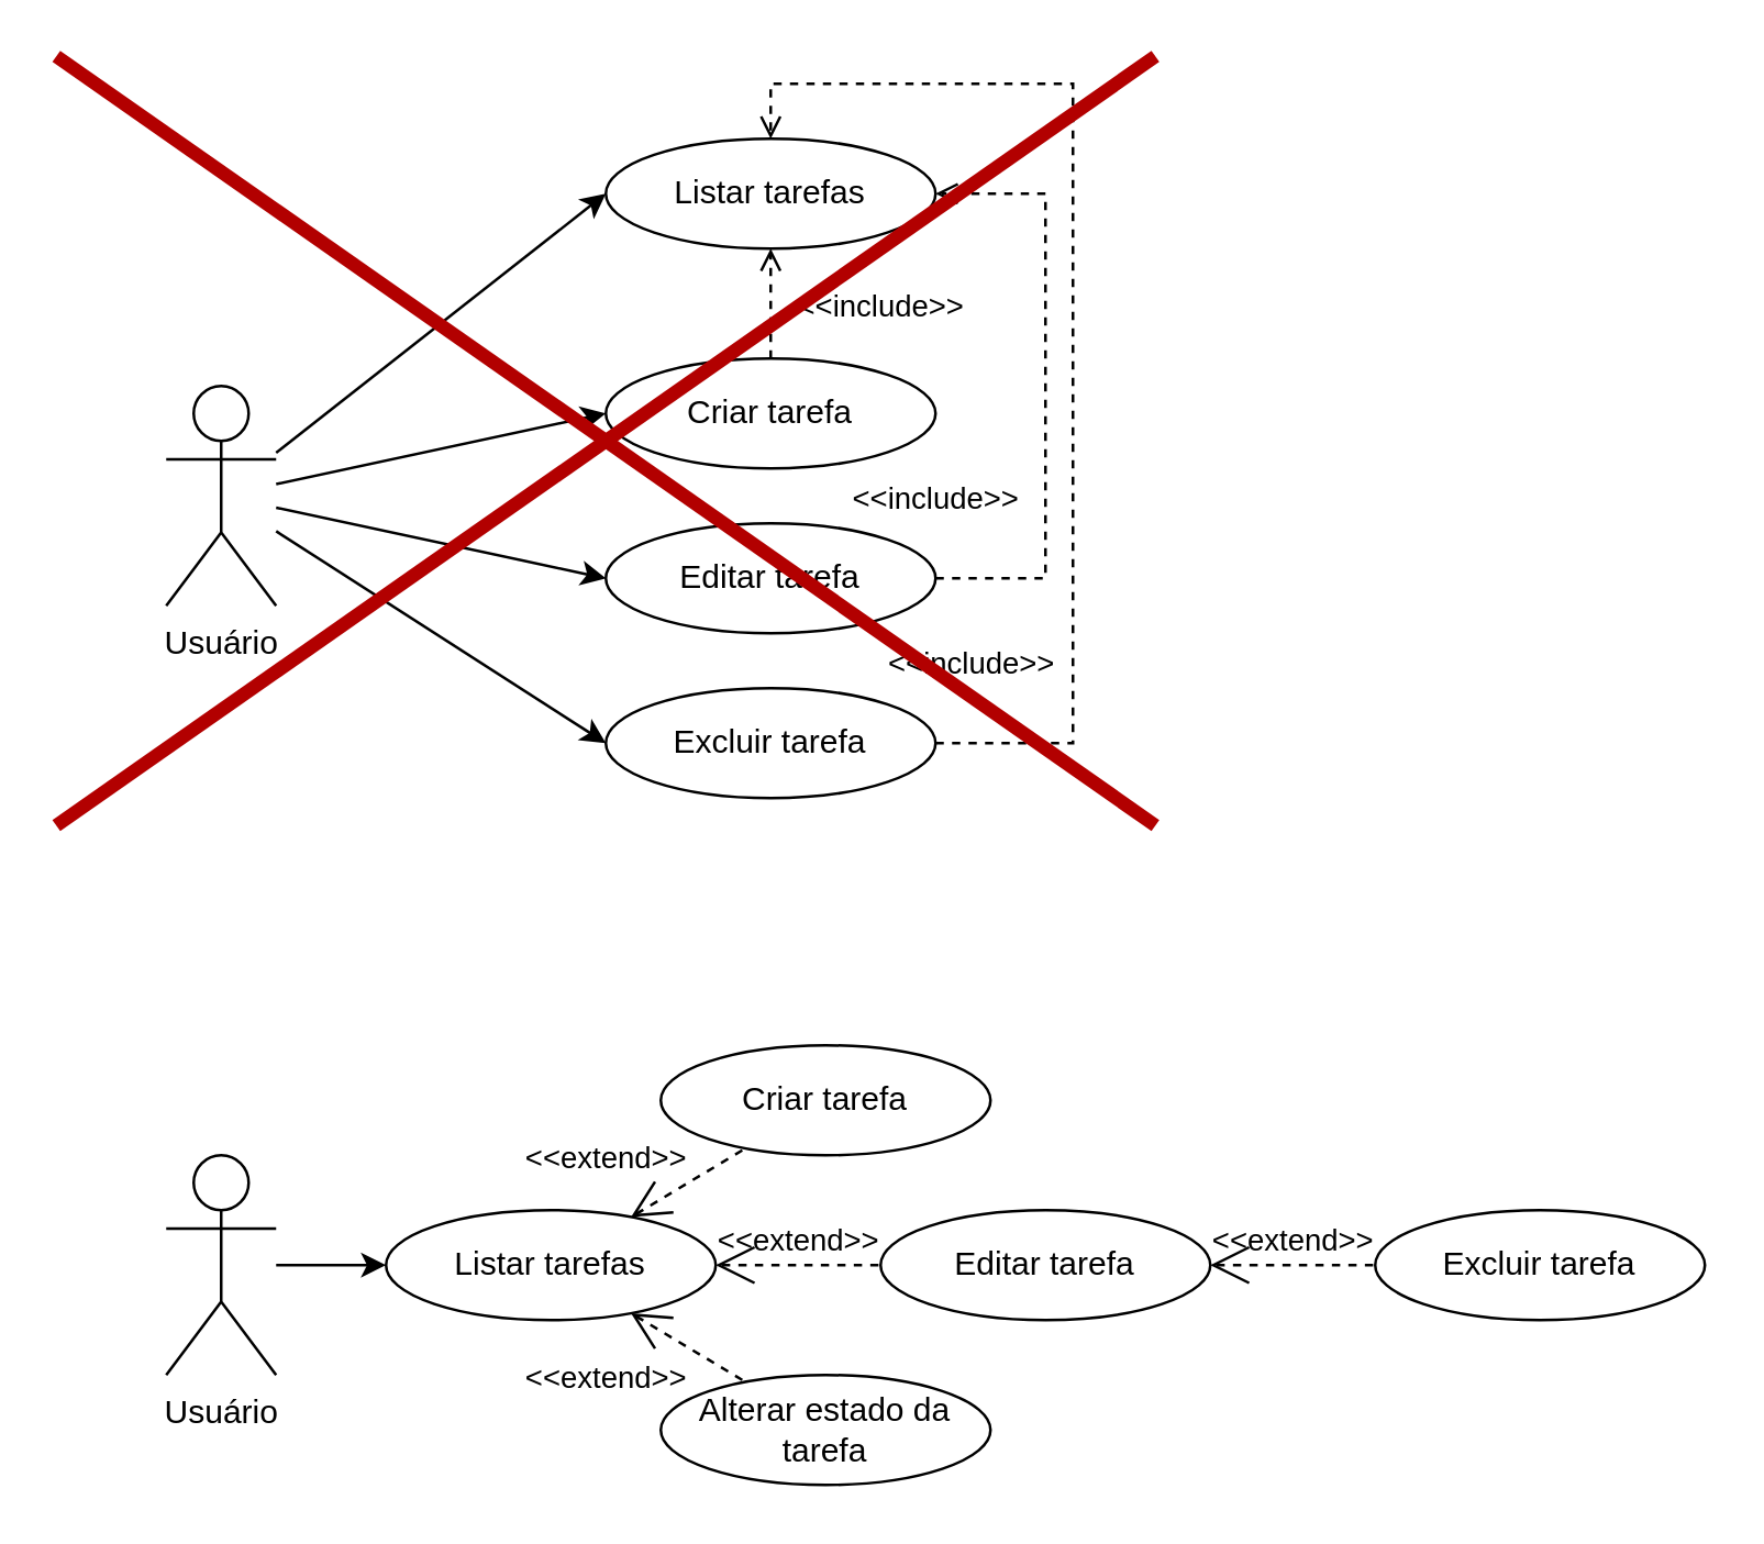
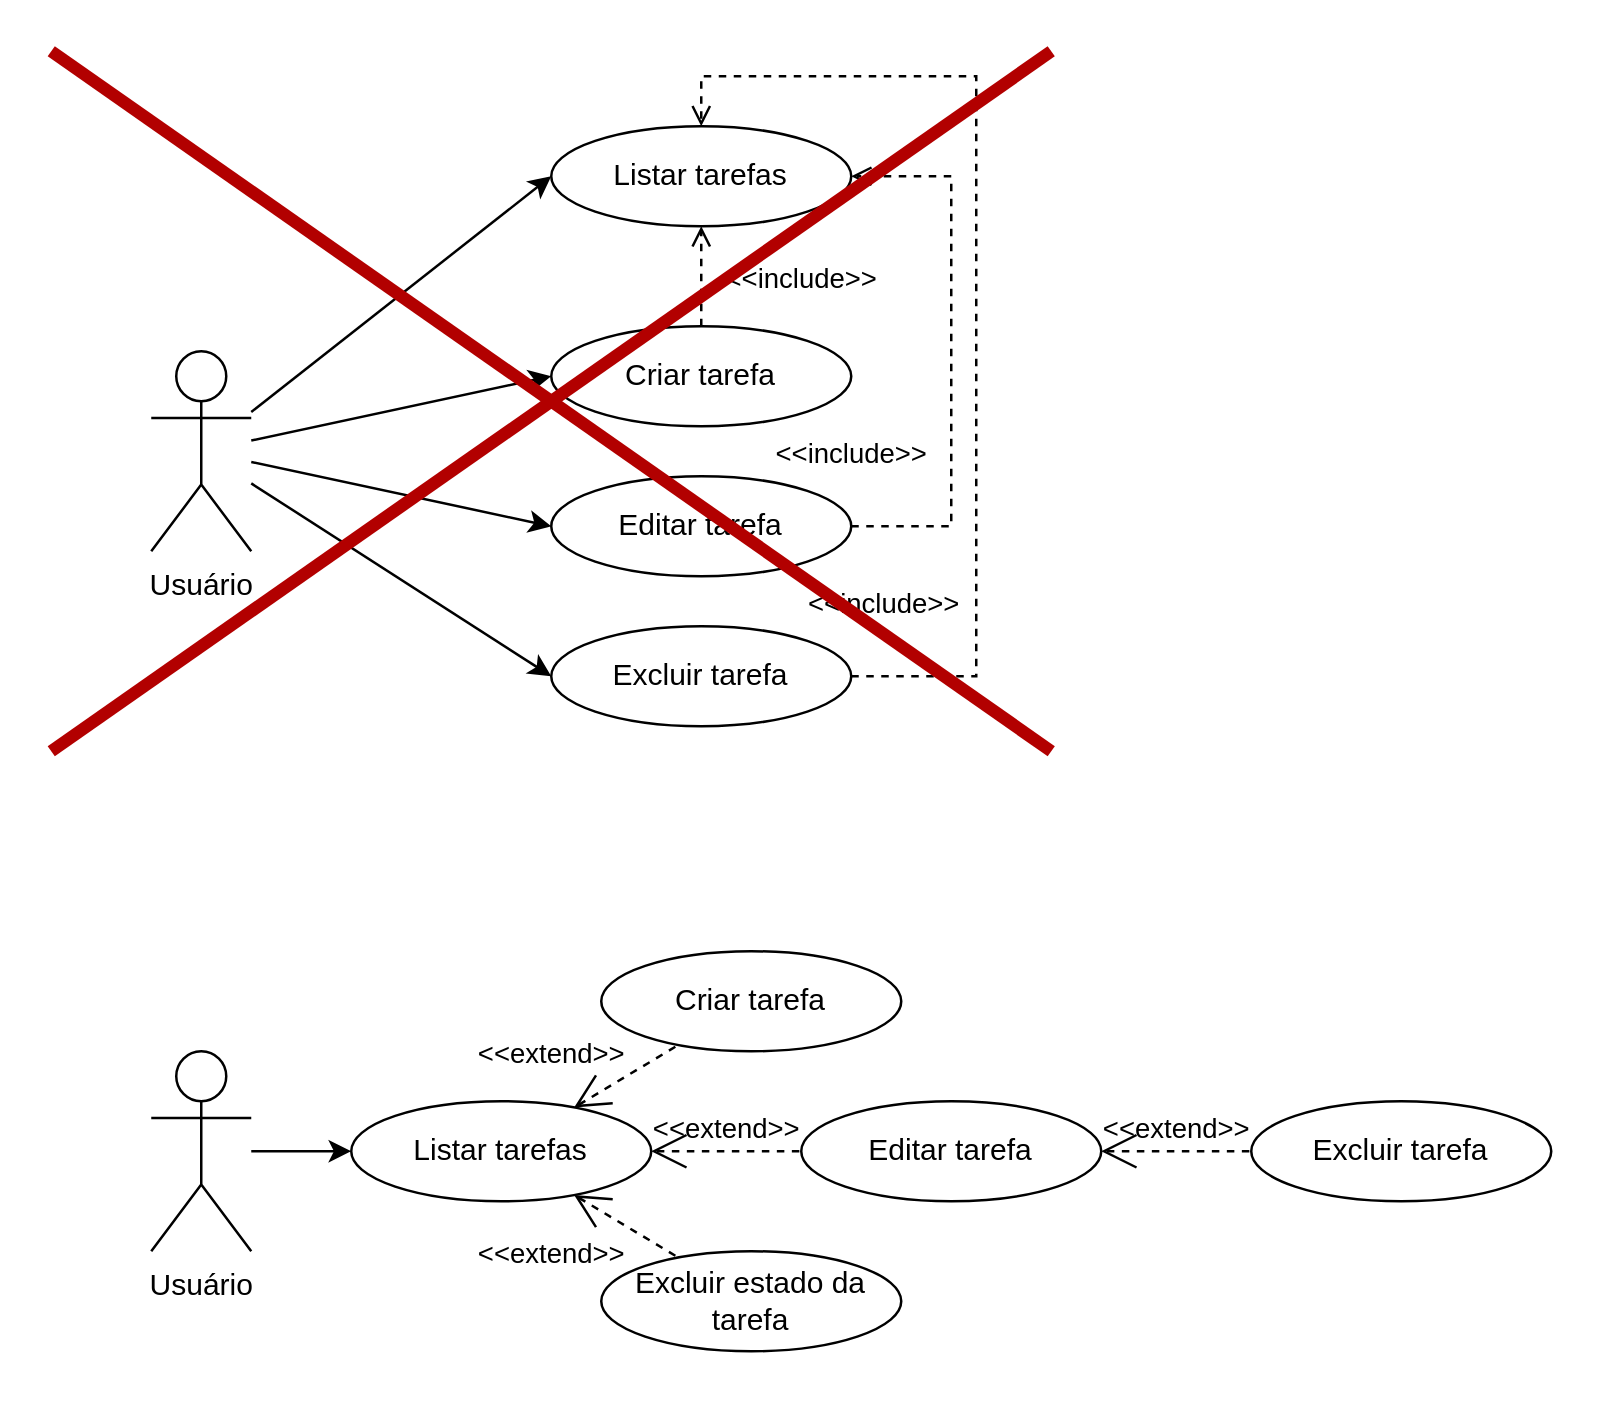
  <mxCell id="0" />
  <mxCell id="1" parent="0" />
  <mxCell id="2" style="rounded=0;orthogonalLoop=1;jettySize=auto;html=1;entryX=0;entryY=0.5;entryDx=0;entryDy=0;" parent="1" source="5" target="6" edge="1"><mxGeometry relative="1" as="geometry" /></mxCell>
  <mxCell id="3" style="rounded=0;orthogonalLoop=1;jettySize=auto;html=1;entryX=0;entryY=0.5;entryDx=0;entryDy=0;" parent="1" source="5" target="7" edge="1"><mxGeometry relative="1" as="geometry" /></mxCell>
  <mxCell id="4" style="rounded=0;orthogonalLoop=1;jettySize=auto;html=1;entryX=0;entryY=0.5;entryDx=0;entryDy=0;" parent="1" source="5" target="10" edge="1"><mxGeometry relative="1" as="geometry" /></mxCell>
  <mxCell id="5" value="Usuário" style="shape=umlActor;verticalLabelPosition=bottom;verticalAlign=top;html=1;outlineConnect=0;" parent="1" vertex="1"><mxGeometry x="60" y="140" width="40" height="80" as="geometry" /></mxCell>
  <mxCell id="6" value="Criar tarefa" style="ellipse;whiteSpace=wrap;html=1;" parent="1" vertex="1"><mxGeometry x="220" y="130" width="120" height="40" as="geometry" /></mxCell>
  <mxCell id="7" value="Editar tarefa" style="ellipse;whiteSpace=wrap;html=1;" parent="1" vertex="1"><mxGeometry x="220" y="190" width="120" height="40" as="geometry" /></mxCell>
  <mxCell id="8" value="Excluir tarefa" style="ellipse;whiteSpace=wrap;html=1;" parent="1" vertex="1"><mxGeometry x="220" y="250" width="120" height="40" as="geometry" /></mxCell>
  <mxCell id="9" style="rounded=0;orthogonalLoop=1;jettySize=auto;html=1;entryX=0;entryY=0.5;entryDx=0;entryDy=0;" parent="1" source="5" target="8" edge="1"><mxGeometry relative="1" as="geometry" /></mxCell>
  <mxCell id="10" value="Listar tarefas" style="ellipse;whiteSpace=wrap;html=1;" parent="1" vertex="1"><mxGeometry x="220" y="50" width="120" height="40" as="geometry" /></mxCell>
  <mxCell id="11" style="rounded=0;orthogonalLoop=1;jettySize=auto;html=1;entryX=0;entryY=0.5;entryDx=0;entryDy=0;" parent="1" source="12" target="16" edge="1"><mxGeometry relative="1" as="geometry" /></mxCell>
  <mxCell id="12" value="Usuário" style="shape=umlActor;verticalLabelPosition=bottom;verticalAlign=top;html=1;outlineConnect=0;" parent="1" vertex="1"><mxGeometry x="60" y="420" width="40" height="80" as="geometry" /></mxCell>
  <mxCell id="13" value="Criar tarefa" style="ellipse;whiteSpace=wrap;html=1;" parent="1" vertex="1"><mxGeometry x="240" y="380" width="120" height="40" as="geometry" /></mxCell>
  <mxCell id="14" value="Editar tarefa" style="ellipse;whiteSpace=wrap;html=1;" parent="1" vertex="1"><mxGeometry x="320" y="440" width="120" height="40" as="geometry" /></mxCell>
  <mxCell id="15" value="Excluir tarefa" style="ellipse;whiteSpace=wrap;html=1;" parent="1" vertex="1"><mxGeometry x="500" y="440" width="120" height="40" as="geometry" /></mxCell>
  <mxCell id="16" value="Listar tarefas" style="ellipse;whiteSpace=wrap;html=1;" parent="1" vertex="1"><mxGeometry x="140" y="440" width="120" height="40" as="geometry" /></mxCell>
  <mxCell id="17" value="&amp;lt;&amp;lt;extend&amp;gt;&amp;gt;" style="edgeStyle=none;html=1;startArrow=open;endArrow=none;startSize=12;verticalAlign=bottom;dashed=1;labelBackgroundColor=none;rounded=0;" parent="1" source="16" target="13" edge="1"><mxGeometry x="-1" y="15" width="160" relative="1" as="geometry"><mxPoint x="320" y="380" as="sourcePoint" /><mxPoint x="480" y="380" as="targetPoint" /><mxPoint x="-1" as="offset" /></mxGeometry></mxCell>
  <mxCell id="18" value="&amp;lt;&amp;lt;extend&amp;gt;&amp;gt;" style="edgeStyle=none;html=1;startArrow=open;endArrow=none;startSize=12;verticalAlign=bottom;dashed=1;labelBackgroundColor=none;rounded=0;" parent="1" source="16" target="14" edge="1"><mxGeometry width="160" relative="1" as="geometry"><mxPoint x="252" y="456" as="sourcePoint" /><mxPoint x="401" y="421" as="targetPoint" /><mxPoint as="offset" /></mxGeometry></mxCell>
  <mxCell id="19" value="&amp;lt;&amp;lt;extend&amp;gt;&amp;gt;" style="edgeStyle=none;html=1;startArrow=open;endArrow=none;startSize=12;verticalAlign=bottom;dashed=1;labelBackgroundColor=none;rounded=0;" parent="1" source="14" target="15" edge="1"><mxGeometry width="160" relative="1" as="geometry"><mxPoint x="270" y="470" as="sourcePoint" /><mxPoint x="390" y="470" as="targetPoint" /><mxPoint as="offset" /></mxGeometry></mxCell>
  <mxCell id="20" value="&amp;lt;&amp;lt;include&amp;gt;&amp;gt;" style="html=1;verticalAlign=bottom;labelBackgroundColor=none;endArrow=open;endFill=0;dashed=1;rounded=0;exitX=0.5;exitY=0;exitDx=0;exitDy=0;entryX=0.5;entryY=1;entryDx=0;entryDy=0;" parent="1" source="6" target="10" edge="1"><mxGeometry x="-0.5" y="-40" width="160" relative="1" as="geometry"><mxPoint x="360" y="179" as="sourcePoint" /><mxPoint x="520" y="179" as="targetPoint" /><mxPoint as="offset" /></mxGeometry></mxCell>
  <mxCell id="21" value="&amp;lt;&amp;lt;include&amp;gt;&amp;gt;" style="html=1;verticalAlign=bottom;labelBackgroundColor=none;endArrow=open;endFill=0;dashed=1;rounded=0;exitX=1;exitY=0.5;exitDx=0;exitDy=0;entryX=1;entryY=0.5;entryDx=0;entryDy=0;edgeStyle=orthogonalEdgeStyle;" parent="1" source="7" target="10" edge="1"><mxGeometry x="-1" y="20" width="160" relative="1" as="geometry"><mxPoint x="380" y="200" as="sourcePoint" /><mxPoint x="380" y="80" as="targetPoint" /><Array as="points"><mxPoint x="380" y="210" /><mxPoint x="380" y="70" /></Array><mxPoint as="offset" /></mxGeometry></mxCell>
  <mxCell id="22" value="&amp;lt;&amp;lt;include&amp;gt;&amp;gt;" style="html=1;verticalAlign=bottom;labelBackgroundColor=none;endArrow=open;endFill=0;dashed=1;rounded=0;exitX=1;exitY=0.5;exitDx=0;exitDy=0;entryX=0.5;entryY=0;entryDx=0;entryDy=0;edgeStyle=orthogonalEdgeStyle;" parent="1" source="8" target="10" edge="1"><mxGeometry x="-0.938" y="20" width="160" relative="1" as="geometry"><mxPoint x="350" y="220" as="sourcePoint" /><mxPoint x="350" y="100" as="targetPoint" /><Array as="points"><mxPoint x="390" y="270" /><mxPoint x="390" y="30" /><mxPoint x="280" y="30" /></Array><mxPoint as="offset" /></mxGeometry></mxCell>
  <mxCell id="23" value="" style="endArrow=none;html=1;rounded=0;fillColor=#e51400;strokeColor=#B20000;strokeWidth=5;" parent="1" edge="1"><mxGeometry width="50" height="50" relative="1" as="geometry"><mxPoint x="20" y="300" as="sourcePoint" /><mxPoint x="420" y="20" as="targetPoint" /></mxGeometry></mxCell>
  <mxCell id="24" value="" style="endArrow=none;html=1;rounded=0;fillColor=#e51400;strokeColor=#B20000;strokeWidth=5;" parent="1" edge="1"><mxGeometry width="50" height="50" relative="1" as="geometry"><mxPoint x="20" y="20" as="sourcePoint" /><mxPoint x="420" y="300" as="targetPoint" /></mxGeometry></mxCell>
- <mxCell id="25" value="Alterar estado da tarefa" style="ellipse;whiteSpace=wrap;html=1;" parent="1" vertex="1"><mxGeometry x="240" y="500" width="120" height="40" as="geometry" /></mxCell>
+ <mxCell id="25" value="Excluir estado da tarefa" style="ellipse;whiteSpace=wrap;html=1;" parent="1" vertex="1"><mxGeometry x="240" y="500" width="120" height="40" as="geometry" /></mxCell>
  <mxCell id="26" value="&amp;lt;&amp;lt;extend&amp;gt;&amp;gt;" style="edgeStyle=none;html=1;startArrow=open;endArrow=none;startSize=12;verticalAlign=bottom;dashed=1;labelBackgroundColor=none;rounded=0;" parent="1" source="16" target="25" edge="1"><mxGeometry x="-0.635" y="-33" width="160" relative="1" as="geometry"><mxPoint x="239" y="487" as="sourcePoint" /><mxPoint x="281" y="513" as="targetPoint" /><mxPoint as="offset" /></mxGeometry></mxCell>
